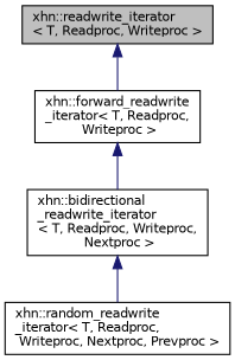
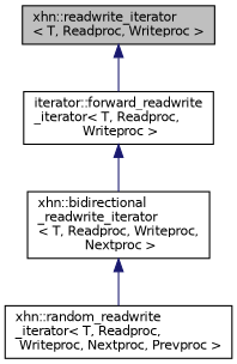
  digraph {
    node [color=black fillcolor=white fontname=Helvetica fontsize=10 shape=record style=filled]
    edge [color=midnightblue dir=back fontname=Helvetica fontsize=10 labelfontname=Helvetica labelfontsize=10 style=solid]
    n1 [fillcolor=grey75 fontcolor=black height=0.2 label="xhn::readwrite_iterator\l\< T, Readproc, Writeproc \>" width=0.4]
-   n2 [height=0.2 label="xhn::forward_readwrite\l_iterator\< T, Readproc,\l Writeproc \>" width=0.4]
+   n2 [height=0.2 label="iterator::forward_readwrite\l_iterator\< T, Readproc,\l Writeproc \>" width=0.4]
    n3 [height=0.2 label="xhn::bidirectional\l_readwrite_iterator\l\< T, Readproc, Writeproc,\l Nextproc \>" width=0.4]
    n4 [height=0.2 label="xhn::random_readwrite\l_iterator\< T, Readproc,\l Writeproc, Nextproc, Prevproc \>" width=0.4]
    n1 -> n2
    n2 -> n3
    n3 -> n4
  }
